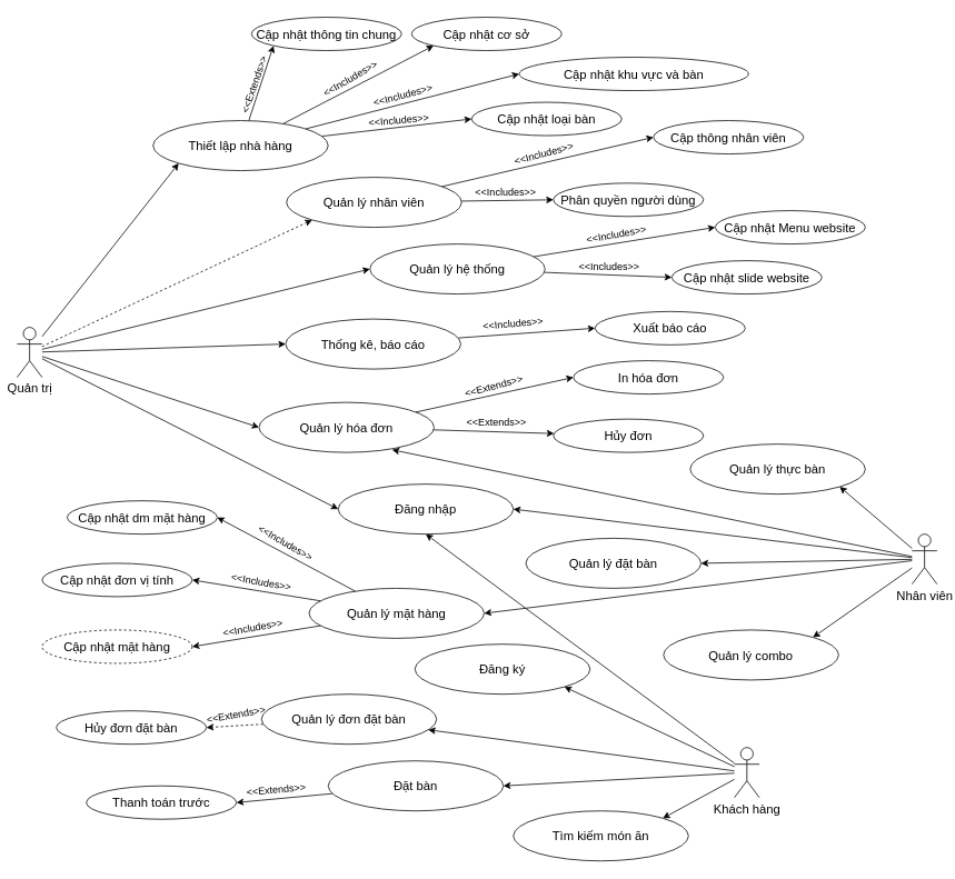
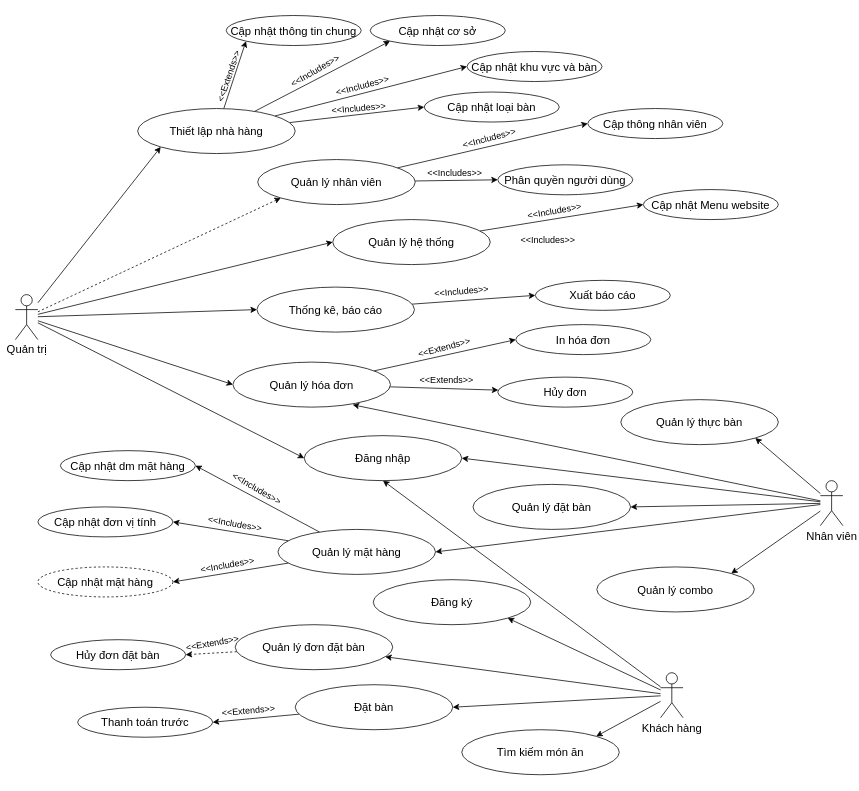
  <mxCell id="0" />
  <mxCell id="1" parent="0" />
  <mxCell id="2" style="edgeStyle=none;rounded=0;orthogonalLoop=1;jettySize=auto;html=1;entryX=0;entryY=1;entryDx=0;entryDy=0;spacing=0;fontSize=15;" parent="1" source="8" target="27" edge="1"><mxGeometry relative="1" as="geometry" /></mxCell>
  <mxCell id="3" style="edgeStyle=none;rounded=0;orthogonalLoop=1;jettySize=auto;html=1;entryX=0;entryY=1;entryDx=0;entryDy=0;spacing=0;fontSize=15;dashed=1;" parent="1" source="8" target="33" edge="1"><mxGeometry relative="1" as="geometry" /></mxCell>
  <mxCell id="4" style="edgeStyle=none;rounded=0;orthogonalLoop=1;jettySize=auto;html=1;entryX=0;entryY=0.5;entryDx=0;entryDy=0;spacing=0;fontSize=15;" parent="1" source="8" target="30" edge="1"><mxGeometry relative="1" as="geometry" /></mxCell>
  <mxCell id="5" style="edgeStyle=none;rounded=0;orthogonalLoop=1;jettySize=auto;html=1;entryX=0;entryY=0.5;entryDx=0;entryDy=0;spacing=0;fontSize=15;" parent="1" source="8" target="43" edge="1"><mxGeometry relative="1" as="geometry" /></mxCell>
  <mxCell id="6" style="edgeStyle=none;rounded=0;orthogonalLoop=1;jettySize=auto;html=1;entryX=0;entryY=0.5;entryDx=0;entryDy=0;spacing=0;fontSize=15;" parent="1" source="8" target="57" edge="1"><mxGeometry relative="1" as="geometry" /></mxCell>
  <mxCell id="7" style="edgeStyle=none;rounded=0;orthogonalLoop=1;jettySize=auto;html=1;entryX=0;entryY=0.5;entryDx=0;entryDy=0;spacing=0;fontSize=15;" parent="1" source="8" target="22" edge="1"><mxGeometry relative="1" as="geometry" /></mxCell>
  <mxCell id="8" value="Quản trị" style="shape=umlActor;verticalLabelPosition=bottom;verticalAlign=top;html=1;fontSize=15;spacing=0;" parent="1" vertex="1"><mxGeometry x="20" y="392" width="30" height="60" as="geometry" /></mxCell>
  <mxCell id="9" style="rounded=0;orthogonalLoop=1;jettySize=auto;html=1;entryX=1;entryY=0.5;entryDx=0;entryDy=0;fontSize=15;spacing=0;" parent="1" source="15" target="22" edge="1"><mxGeometry relative="1" as="geometry" /></mxCell>
  <mxCell id="10" style="edgeStyle=none;rounded=0;orthogonalLoop=1;jettySize=auto;html=1;entryX=1;entryY=0.5;entryDx=0;entryDy=0;fontSize=15;spacing=0;" parent="1" source="15" target="48" edge="1"><mxGeometry relative="1" as="geometry" /></mxCell>
  <mxCell id="11" style="edgeStyle=none;rounded=0;orthogonalLoop=1;jettySize=auto;html=1;entryX=1;entryY=0;entryDx=0;entryDy=0;fontSize=15;spacing=0;" parent="1" source="15" target="53" edge="1"><mxGeometry relative="1" as="geometry" /></mxCell>
  <mxCell id="12" style="edgeStyle=none;rounded=0;orthogonalLoop=1;jettySize=auto;html=1;entryX=1;entryY=0.5;entryDx=0;entryDy=0;fontSize=15;spacing=0;" parent="1" source="15" target="54" edge="1"><mxGeometry relative="1" as="geometry" /></mxCell>
  <mxCell id="13" style="edgeStyle=none;rounded=0;orthogonalLoop=1;jettySize=auto;html=1;entryX=0.76;entryY=0.948;entryDx=0;entryDy=0;fontSize=15;entryPerimeter=0;spacing=0;" parent="1" source="15" target="57" edge="1"><mxGeometry relative="1" as="geometry"><mxPoint x="479.581" y="453.598" as="targetPoint" /></mxGeometry></mxCell>
  <mxCell id="14" style="edgeStyle=none;rounded=0;orthogonalLoop=1;jettySize=auto;html=1;entryX=1;entryY=1;entryDx=0;entryDy=0;fontSize=15;spacing=0;" parent="1" source="15" target="49" edge="1"><mxGeometry relative="1" as="geometry" /></mxCell>
  <mxCell id="15" value="Nhân viên" style="shape=umlActor;verticalLabelPosition=bottom;verticalAlign=top;html=1;fontSize=15;spacing=0;" parent="1" vertex="1"><mxGeometry x="1093" y="640" width="30" height="60" as="geometry" /></mxCell>
  <mxCell id="16" style="edgeStyle=none;rounded=0;orthogonalLoop=1;jettySize=auto;html=1;entryX=1;entryY=0.5;entryDx=0;entryDy=0;fontSize=15;spacing=0;" parent="1" source="21" target="60" edge="1"><mxGeometry relative="1" as="geometry" /></mxCell>
  <mxCell id="17" style="edgeStyle=none;rounded=0;orthogonalLoop=1;jettySize=auto;html=1;entryX=1;entryY=1;entryDx=0;entryDy=0;fontSize=15;spacing=0;" parent="1" source="21" target="61" edge="1"><mxGeometry relative="1" as="geometry" /></mxCell>
  <mxCell id="18" style="edgeStyle=none;rounded=0;orthogonalLoop=1;jettySize=auto;html=1;entryX=1;entryY=0;entryDx=0;entryDy=0;fontSize=15;spacing=0;" parent="1" source="21" target="63" edge="1"><mxGeometry relative="1" as="geometry" /></mxCell>
  <mxCell id="19" style="rounded=0;orthogonalLoop=1;jettySize=auto;html=1;spacing=0;fontSize=15;" parent="1" source="21" target="82" edge="1"><mxGeometry relative="1" as="geometry" /></mxCell>
  <mxCell id="20" style="rounded=0;orthogonalLoop=1;jettySize=auto;html=1;entryX=0.5;entryY=1;entryDx=0;entryDy=0;spacing=0;fontSize=15;" parent="1" source="21" target="22" edge="1"><mxGeometry relative="1" as="geometry" /></mxCell>
  <mxCell id="21" value="Khách hàng" style="shape=umlActor;verticalLabelPosition=bottom;verticalAlign=top;html=1;fontSize=15;spacing=0;" parent="1" vertex="1"><mxGeometry x="880" y="896" width="30" height="60" as="geometry" /></mxCell>
  <mxCell id="22" value="Đăng nhập" style="ellipse;whiteSpace=wrap;html=1;fontSize=15;spacing=0;" parent="1" vertex="1"><mxGeometry x="405" y="580" width="210" height="60" as="geometry" /></mxCell>
  <mxCell id="23" style="rounded=0;orthogonalLoop=1;jettySize=auto;html=1;entryX=0;entryY=1;entryDx=0;entryDy=0;fontSize=15;spacing=0;" parent="1" source="27" target="34" edge="1"><mxGeometry relative="1" as="geometry"><mxPoint x="446.684" y="-99.786" as="targetPoint" /></mxGeometry></mxCell>
  <mxCell id="24" style="rounded=0;orthogonalLoop=1;jettySize=auto;html=1;entryX=0;entryY=1;entryDx=0;entryDy=0;fontSize=15;spacing=0;" parent="1" source="27" target="35" edge="1"><mxGeometry relative="1" as="geometry" /></mxCell>
  <mxCell id="25" style="edgeStyle=none;rounded=0;orthogonalLoop=1;jettySize=auto;html=1;entryX=0;entryY=0.5;entryDx=0;entryDy=0;fontSize=15;spacing=0;" parent="1" source="27" target="36" edge="1"><mxGeometry relative="1" as="geometry" /></mxCell>
  <mxCell id="26" style="edgeStyle=none;rounded=0;orthogonalLoop=1;jettySize=auto;html=1;entryX=0;entryY=0.5;entryDx=0;entryDy=0;fontSize=15;spacing=0;" parent="1" source="27" target="37" edge="1"><mxGeometry relative="1" as="geometry" /></mxCell>
  <mxCell id="27" value="Thiết lập nhà hàng" style="ellipse;whiteSpace=wrap;html=1;fontSize=15;spacing=0;" parent="1" vertex="1"><mxGeometry x="183" y="144" width="210" height="60" as="geometry" /></mxCell>
  <mxCell id="28" style="edgeStyle=none;rounded=0;orthogonalLoop=1;jettySize=auto;html=1;entryX=0;entryY=0.5;entryDx=0;entryDy=0;fontSize=15;spacing=0;" parent="1" source="30" target="40" edge="1"><mxGeometry relative="1" as="geometry" /></mxCell>
- <mxCell id="29" style="edgeStyle=none;rounded=0;orthogonalLoop=1;jettySize=auto;html=1;entryX=0;entryY=0.5;entryDx=0;entryDy=0;fontSize=15;spacing=0;" parent="1" source="30" target="41" edge="1"><mxGeometry relative="1" as="geometry" /></mxCell>
  <mxCell id="30" value="Quản lý hệ thống" style="ellipse;whiteSpace=wrap;html=1;fontSize=15;spacing=0;" parent="1" vertex="1"><mxGeometry x="443" y="292" width="210" height="60" as="geometry" /></mxCell>
  <mxCell id="31" style="edgeStyle=none;rounded=0;orthogonalLoop=1;jettySize=auto;html=1;entryX=0;entryY=0.5;entryDx=0;entryDy=0;fontSize=15;spacing=0;" parent="1" source="33" target="38" edge="1"><mxGeometry relative="1" as="geometry" /></mxCell>
  <mxCell id="32" style="edgeStyle=none;rounded=0;orthogonalLoop=1;jettySize=auto;html=1;entryX=0;entryY=0.5;entryDx=0;entryDy=0;fontSize=15;spacing=0;" parent="1" source="33" target="39" edge="1"><mxGeometry relative="1" as="geometry" /></mxCell>
  <mxCell id="33" value="Quản lý nhân viên" style="ellipse;whiteSpace=wrap;html=1;fontSize=15;spacing=0;" parent="1" vertex="1"><mxGeometry x="343" y="212" width="210" height="60" as="geometry" /></mxCell>
  <mxCell id="34" value="Cập nhật thông tin chung" style="ellipse;whiteSpace=wrap;html=1;fontSize=15;spacing=0;" parent="1" vertex="1"><mxGeometry x="301" y="20" width="180" height="40" as="geometry" /></mxCell>
  <mxCell id="35" value="Cập nhật cơ sở" style="ellipse;whiteSpace=wrap;html=1;fontSize=15;spacing=0;" parent="1" vertex="1"><mxGeometry x="493" y="20" width="180" height="40" as="geometry" /></mxCell>
- <mxCell id="36" value="Cập nhật khu vực và bàn" style="ellipse;whiteSpace=wrap;html=1;fontSize=15;spacing=0;" parent="1" vertex="1"><mxGeometry x="622" y="68" width="275" height="40" as="geometry" /></mxCell>
+ <mxCell id="36" value="Cập nhật khu vực và bàn" style="ellipse;whiteSpace=wrap;html=1;fontSize=15;spacing=0;" parent="1" vertex="1"><mxGeometry x="622" y="68" width="180" height="40" as="geometry" /></mxCell>
  <mxCell id="37" value="Cập nhật loại bàn" style="ellipse;whiteSpace=wrap;html=1;fontSize=15;spacing=0;" parent="1" vertex="1"><mxGeometry x="565" y="122" width="180" height="40" as="geometry" /></mxCell>
  <mxCell id="38" value="Cập thông nhân viên" style="ellipse;whiteSpace=wrap;html=1;fontSize=15;spacing=0;" parent="1" vertex="1"><mxGeometry x="783" y="144" width="180" height="40" as="geometry" /></mxCell>
  <mxCell id="39" value="Phân quyền người dùng" style="ellipse;whiteSpace=wrap;html=1;fontSize=15;spacing=0;" parent="1" vertex="1"><mxGeometry x="663" y="219" width="180" height="40" as="geometry" /></mxCell>
  <mxCell id="40" value="Cập nhật Menu website" style="ellipse;whiteSpace=wrap;html=1;fontSize=15;spacing=0;" parent="1" vertex="1"><mxGeometry x="857" y="252" width="180" height="40" as="geometry" /></mxCell>
- <mxCell id="41" value="Cập nhật slide website" style="ellipse;whiteSpace=wrap;html=1;fontSize=15;spacing=0;" parent="1" vertex="1"><mxGeometry x="805" y="312" width="180" height="40" as="geometry" /></mxCell>
  <mxCell id="42" style="edgeStyle=none;rounded=0;orthogonalLoop=1;jettySize=auto;html=1;entryX=0;entryY=0.5;entryDx=0;entryDy=0;fontSize=15;spacing=0;" parent="1" source="43" target="44" edge="1"><mxGeometry relative="1" as="geometry" /></mxCell>
  <mxCell id="43" value="Thống kê, báo cáo" style="ellipse;whiteSpace=wrap;html=1;fontSize=15;spacing=0;" parent="1" vertex="1"><mxGeometry x="342" y="382" width="210" height="60" as="geometry" /></mxCell>
  <mxCell id="44" value="Xuất báo cáo" style="ellipse;whiteSpace=wrap;html=1;fontSize=15;spacing=0;" parent="1" vertex="1"><mxGeometry x="713" y="373" width="180" height="40" as="geometry" /></mxCell>
  <mxCell id="45" style="edgeStyle=none;rounded=0;orthogonalLoop=1;jettySize=auto;html=1;entryX=1;entryY=0.5;entryDx=0;entryDy=0;fontSize=15;spacing=0;" parent="1" source="48" target="50" edge="1"><mxGeometry relative="1" as="geometry" /></mxCell>
  <mxCell id="46" style="edgeStyle=none;rounded=0;orthogonalLoop=1;jettySize=auto;html=1;entryX=1;entryY=0.5;entryDx=0;entryDy=0;fontSize=15;spacing=0;" parent="1" source="48" target="52" edge="1"><mxGeometry relative="1" as="geometry" /></mxCell>
  <mxCell id="47" style="edgeStyle=none;rounded=0;orthogonalLoop=1;jettySize=auto;html=1;entryX=1;entryY=0.5;entryDx=0;entryDy=0;fontSize=15;spacing=0;" parent="1" source="48" target="51" edge="1"><mxGeometry relative="1" as="geometry" /></mxCell>
  <mxCell id="48" value="Quản lý mặt hàng" style="ellipse;whiteSpace=wrap;html=1;fontSize=15;spacing=0;" parent="1" vertex="1"><mxGeometry x="370" y="705" width="210" height="60" as="geometry" /></mxCell>
  <mxCell id="49" value="Quản lý thực bàn" style="ellipse;whiteSpace=wrap;html=1;fontSize=15;spacing=0;" parent="1" vertex="1"><mxGeometry x="827" y="532" width="210" height="60" as="geometry" /></mxCell>
  <mxCell id="50" value="Cập nhật dm mặt hàng" style="ellipse;whiteSpace=wrap;html=1;fontSize=15;spacing=0;" parent="1" vertex="1"><mxGeometry x="80" y="600" width="180" height="40" as="geometry" /></mxCell>
  <mxCell id="51" value="Cập nhật đơn vị tính" style="ellipse;whiteSpace=wrap;html=1;fontSize=15;spacing=0;" parent="1" vertex="1"><mxGeometry x="50" y="675" width="180" height="40" as="geometry" /></mxCell>
  <mxCell id="52" value="Cập nhật mặt hàng" style="ellipse;whiteSpace=wrap;html=1;fontSize=15;spacing=0;dashed=1;" parent="1" vertex="1"><mxGeometry x="50" y="755" width="180" height="40" as="geometry" /></mxCell>
  <mxCell id="53" value="Quản lý combo" style="ellipse;whiteSpace=wrap;html=1;fontSize=15;spacing=0;" parent="1" vertex="1"><mxGeometry x="795" y="755" width="210" height="60" as="geometry" /></mxCell>
  <mxCell id="54" value="Quản lý đặt bàn" style="ellipse;whiteSpace=wrap;html=1;fontSize=15;spacing=0;" parent="1" vertex="1"><mxGeometry x="630" y="645" width="210" height="60" as="geometry" /></mxCell>
  <mxCell id="55" style="edgeStyle=none;rounded=0;orthogonalLoop=1;jettySize=auto;html=1;entryX=0;entryY=0.5;entryDx=0;entryDy=0;fontSize=15;spacing=0;" parent="1" source="57" target="58" edge="1"><mxGeometry relative="1" as="geometry" /></mxCell>
  <mxCell id="56" style="rounded=0;orthogonalLoop=1;jettySize=auto;html=1;spacing=0;fontSize=15;" parent="1" source="57" target="65" edge="1"><mxGeometry relative="1" as="geometry" /></mxCell>
  <mxCell id="57" value="Quản lý hóa đơn" style="ellipse;whiteSpace=wrap;html=1;fontSize=15;spacing=0;" parent="1" vertex="1"><mxGeometry x="310" y="482" width="210" height="60" as="geometry" /></mxCell>
  <mxCell id="58" value="In hóa đơn" style="ellipse;whiteSpace=wrap;html=1;fontSize=15;spacing=0;" parent="1" vertex="1"><mxGeometry x="687" y="432" width="180" height="40" as="geometry" /></mxCell>
  <mxCell id="59" style="edgeStyle=none;rounded=0;orthogonalLoop=1;jettySize=auto;html=1;entryX=1;entryY=0.5;entryDx=0;entryDy=0;fontSize=15;spacing=0;" parent="1" source="60" target="62" edge="1"><mxGeometry relative="1" as="geometry" /></mxCell>
  <mxCell id="60" value="Đặt bàn" style="ellipse;whiteSpace=wrap;html=1;fontSize=15;spacing=0;" parent="1" vertex="1"><mxGeometry x="393" y="912" width="210" height="60" as="geometry" /></mxCell>
  <mxCell id="61" value="Đăng ký" style="ellipse;whiteSpace=wrap;html=1;fontSize=15;spacing=0;" parent="1" vertex="1"><mxGeometry x="497" y="772" width="210" height="60" as="geometry" /></mxCell>
  <mxCell id="62" value="Thanh toán trước" style="ellipse;whiteSpace=wrap;html=1;fontSize=15;spacing=0;" parent="1" vertex="1"><mxGeometry x="103" y="942" width="180" height="40" as="geometry" /></mxCell>
  <mxCell id="63" value="Tìm kiếm món ăn" style="ellipse;whiteSpace=wrap;html=1;fontSize=15;spacing=0;" parent="1" vertex="1"><mxGeometry x="615" y="972" width="210" height="60" as="geometry" /></mxCell>
  <mxCell id="64" style="edgeStyle=none;rounded=0;orthogonalLoop=1;jettySize=auto;html=1;exitX=0.5;exitY=1;exitDx=0;exitDy=0;fontSize=15;spacing=0;" parent="1" source="35" target="35" edge="1"><mxGeometry relative="1" as="geometry" /></mxCell>
  <mxCell id="65" value="Hủy đơn" style="ellipse;whiteSpace=wrap;html=1;fontSize=15;spacing=0;" parent="1" vertex="1"><mxGeometry x="663" y="502" width="180" height="40" as="geometry" /></mxCell>
  <mxCell id="66" value="&amp;lt;&amp;lt;Extends&amp;gt;&amp;gt;" style="text;html=1;strokeColor=none;fillColor=none;align=center;verticalAlign=middle;whiteSpace=wrap;rounded=0;rotation=-71;spacing=0;fontSize=12;" parent="1" vertex="1"><mxGeometry x="275" y="86" width="60" height="30" as="geometry" /></mxCell>
  <mxCell id="67" value="&amp;lt;&amp;lt;Includes&amp;gt;&amp;gt;" style="text;html=1;strokeColor=none;fillColor=none;align=center;verticalAlign=middle;whiteSpace=wrap;rounded=0;rotation=-30;spacing=0;fontSize=12;" parent="1" vertex="1"><mxGeometry x="390" y="79" width="60" height="30" as="geometry" /></mxCell>
  <mxCell id="68" value="&amp;lt;&amp;lt;Includes&amp;gt;&amp;gt;" style="text;html=1;strokeColor=none;fillColor=none;align=center;verticalAlign=middle;whiteSpace=wrap;rounded=0;rotation=-15;spacing=0;fontSize=12;" parent="1" vertex="1"><mxGeometry x="453" y="99" width="60" height="30" as="geometry" /></mxCell>
  <mxCell id="69" value="&amp;lt;&amp;lt;Includes&amp;gt;&amp;gt;" style="text;html=1;strokeColor=none;fillColor=none;align=center;verticalAlign=middle;whiteSpace=wrap;rounded=0;rotation=-5;spacing=0;fontSize=12;" parent="1" vertex="1"><mxGeometry x="448" y="129" width="60" height="30" as="geometry" /></mxCell>
  <mxCell id="70" value="&amp;lt;&amp;lt;Includes&amp;gt;&amp;gt;" style="text;html=1;strokeColor=none;fillColor=none;align=center;verticalAlign=middle;whiteSpace=wrap;rounded=0;rotation=0;spacing=0;fontSize=12;" parent="1" vertex="1"><mxGeometry x="576" y="216" width="60" height="30" as="geometry" /></mxCell>
  <mxCell id="71" value="&amp;lt;&amp;lt;Includes&amp;gt;&amp;gt;" style="text;html=1;strokeColor=none;fillColor=none;align=center;verticalAlign=middle;whiteSpace=wrap;rounded=0;rotation=-15;spacing=0;fontSize=12;" parent="1" vertex="1"><mxGeometry x="622" y="169" width="60" height="30" as="geometry" /></mxCell>
  <mxCell id="72" value="&amp;lt;&amp;lt;Includes&amp;gt;&amp;gt;" style="text;html=1;strokeColor=none;fillColor=none;align=center;verticalAlign=middle;whiteSpace=wrap;rounded=0;rotation=-10;spacing=0;fontSize=12;" parent="1" vertex="1"><mxGeometry x="709" y="266" width="60" height="30" as="geometry" /></mxCell>
  <mxCell id="73" value="&amp;lt;&amp;lt;Includes&amp;gt;&amp;gt;" style="text;html=1;strokeColor=none;fillColor=none;align=center;verticalAlign=middle;whiteSpace=wrap;rounded=0;rotation=0;spacing=0;fontSize=12;" parent="1" vertex="1"><mxGeometry x="700" y="305" width="60" height="30" as="geometry" /></mxCell>
  <mxCell id="74" value="&amp;lt;&amp;lt;Includes&amp;gt;&amp;gt;" style="text;html=1;strokeColor=none;fillColor=none;align=center;verticalAlign=middle;whiteSpace=wrap;rounded=0;rotation=-5;spacing=0;fontSize=12;" parent="1" vertex="1"><mxGeometry x="585" y="373" width="60" height="30" as="geometry" /></mxCell>
  <mxCell id="75" value="&amp;lt;&amp;lt;Extends&amp;gt;&amp;gt;" style="text;html=1;strokeColor=none;fillColor=none;align=center;verticalAlign=middle;whiteSpace=wrap;rounded=0;rotation=-15;spacing=0;fontSize=12;" parent="1" vertex="1"><mxGeometry x="562" y="448" width="60" height="30" as="geometry" /></mxCell>
  <mxCell id="76" value="&amp;lt;&amp;lt;Extends&amp;gt;&amp;gt;" style="text;html=1;strokeColor=none;fillColor=none;align=center;verticalAlign=middle;whiteSpace=wrap;rounded=0;rotation=0;spacing=0;fontSize=12;" parent="1" vertex="1"><mxGeometry x="565" y="492" width="60" height="30" as="geometry" /></mxCell>
  <mxCell id="77" value="&amp;lt;&amp;lt;Extends&amp;gt;&amp;gt;" style="text;html=1;strokeColor=none;fillColor=none;align=center;verticalAlign=middle;whiteSpace=wrap;rounded=0;rotation=-5;spacing=0;fontSize=12;" parent="1" vertex="1"><mxGeometry x="301" y="932" width="60" height="30" as="geometry" /></mxCell>
  <mxCell id="78" value="&amp;lt;&amp;lt;Includes&amp;gt;&amp;gt;" style="text;html=1;strokeColor=none;fillColor=none;align=center;verticalAlign=middle;whiteSpace=wrap;rounded=0;rotation=30;spacing=0;fontSize=12;" parent="1" vertex="1"><mxGeometry x="312" y="636" width="60" height="30" as="geometry" /></mxCell>
  <mxCell id="79" value="&amp;lt;&amp;lt;Includes&amp;gt;&amp;gt;" style="text;html=1;strokeColor=none;fillColor=none;align=center;verticalAlign=middle;whiteSpace=wrap;rounded=0;rotation=10;spacing=0;fontSize=12;" parent="1" vertex="1"><mxGeometry x="283" y="683" width="60" height="30" as="geometry" /></mxCell>
  <mxCell id="80" value="&amp;lt;&amp;lt;Includes&amp;gt;&amp;gt;" style="text;html=1;strokeColor=none;fillColor=none;align=center;verticalAlign=middle;whiteSpace=wrap;rounded=0;rotation=-10;spacing=0;fontSize=12;" parent="1" vertex="1"><mxGeometry x="273" y="738" width="60" height="30" as="geometry" /></mxCell>
  <mxCell id="81" style="rounded=0;orthogonalLoop=1;jettySize=auto;html=1;entryX=1;entryY=0.5;entryDx=0;entryDy=0;spacing=0;fontSize=15;dashed=1;" parent="1" source="82" target="83" edge="1"><mxGeometry relative="1" as="geometry" /></mxCell>
  <mxCell id="82" value="Quản lý đơn đặt bàn" style="ellipse;whiteSpace=wrap;html=1;fontSize=15;spacing=0;" parent="1" vertex="1"><mxGeometry x="313" y="832" width="210" height="60" as="geometry" /></mxCell>
  <mxCell id="83" value="Hủy đơn đặt bàn" style="ellipse;whiteSpace=wrap;html=1;fontSize=15;spacing=0;" parent="1" vertex="1"><mxGeometry x="67" y="852" width="180" height="40" as="geometry" /></mxCell>
  <mxCell id="84" value="&amp;lt;&amp;lt;Extends&amp;gt;&amp;gt;" style="text;html=1;strokeColor=none;fillColor=none;align=center;verticalAlign=middle;whiteSpace=wrap;rounded=0;rotation=-10;spacing=0;fontSize=12;" parent="1" vertex="1"><mxGeometry x="253" y="842" width="60" height="30" as="geometry" /></mxCell>
